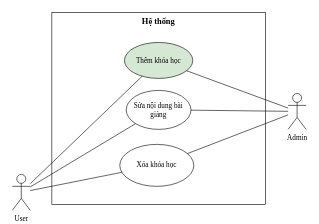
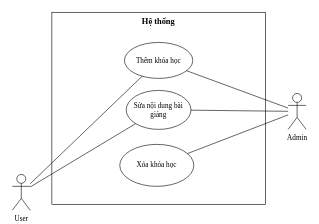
  <mxCell id="0" />
  <mxCell id="1" parent="0" />
  <mxCell id="2" value="&lt;b&gt;&lt;font style=&quot;font-size: 14px;&quot;&gt;Hệ thống&lt;/font&gt;&lt;/b&gt;" style="rounded=0;whiteSpace=wrap;html=1;fontFamily=Times New Roman;verticalAlign=top;" vertex="1" parent="1"><mxGeometry x="86" y="20" width="356" height="320" as="geometry" /></mxCell>
  <mxCell id="3" value="User" style="shape=umlActor;verticalLabelPosition=bottom;verticalAlign=top;html=1;outlineConnect=0;fontFamily=Times New Roman;" vertex="1" parent="1"><mxGeometry x="20" y="290" width="30" height="60" as="geometry" /></mxCell>
  <mxCell id="4" value="Admin" style="shape=umlActor;verticalLabelPosition=bottom;verticalAlign=top;html=1;outlineConnect=0;fontFamily=Times New Roman;" vertex="1" parent="1"><mxGeometry x="480" y="155" width="30" height="60" as="geometry" /></mxCell>
  <mxCell id="5" value="Sửa nội dung bài giảng" style="ellipse;whiteSpace=wrap;html=1;fontFamily=Times New Roman;" vertex="1" parent="1"><mxGeometry x="210" y="150" width="108" height="65" as="geometry" /></mxCell>
  <mxCell id="6" value="Xóa khóa học" style="ellipse;whiteSpace=wrap;html=1;fontFamily=Times New Roman;" vertex="1" parent="1"><mxGeometry x="199.25" y="240" width="123.5" height="70" as="geometry" /></mxCell>
- <mxCell id="7" value="Thêm khóa học" style="ellipse;whiteSpace=wrap;html=1;fontFamily=Times New Roman;fillColor=#d5e8d4;" vertex="1" parent="1"><mxGeometry x="207" y="70" width="114" height="60" as="geometry" /></mxCell>
+ <mxCell id="7" value="Thêm khóa học" style="ellipse;whiteSpace=wrap;html=1;fontFamily=Times New Roman;" vertex="1" parent="1"><mxGeometry x="207" y="70" width="114" height="60" as="geometry" /></mxCell>
  <mxCell id="8" value="" style="endArrow=none;html=1;rounded=0;fontFamily=Times New Roman;fontSize=14;" edge="1" parent="1" source="3" target="5"><mxGeometry width="50" height="50" relative="1" as="geometry"><mxPoint x="240" y="240" as="sourcePoint" /><mxPoint x="290" y="190" as="targetPoint" /></mxGeometry></mxCell>
  <mxCell id="9" value="" style="endArrow=none;html=1;rounded=0;fontFamily=Times New Roman;fontSize=14;" edge="1" parent="1" source="4" target="6"><mxGeometry width="50" height="50" relative="1" as="geometry"><mxPoint x="30" y="109" as="sourcePoint" /><mxPoint x="141" y="100" as="targetPoint" /></mxGeometry></mxCell>
- <mxCell id="10" value="" style="endArrow=none;html=1;rounded=0;fontFamily=Times New Roman;fontSize=14;" edge="1" parent="1" source="3" target="6"><mxGeometry width="50" height="50" relative="1" as="geometry"><mxPoint x="20" y="100" as="sourcePoint" /><mxPoint x="151" y="110" as="targetPoint" /></mxGeometry></mxCell>
  <mxCell id="11" value="" style="endArrow=none;html=1;rounded=0;fontFamily=Times New Roman;fontSize=14;" edge="1" parent="1" source="3" target="7"><mxGeometry width="50" height="50" relative="1" as="geometry"><mxPoint x="50" y="129" as="sourcePoint" /><mxPoint x="161" y="120" as="targetPoint" /></mxGeometry></mxCell>
  <mxCell id="12" value="" style="endArrow=none;html=1;rounded=0;fontFamily=Times New Roman;fontSize=14;" edge="1" parent="1" source="4" target="7"><mxGeometry width="50" height="50" relative="1" as="geometry"><mxPoint x="60" y="139" as="sourcePoint" /><mxPoint x="171" y="130" as="targetPoint" /></mxGeometry></mxCell>
  <mxCell id="13" value="" style="endArrow=none;html=1;rounded=0;fontFamily=Times New Roman;fontSize=14;" edge="1" parent="1" source="4" target="5"><mxGeometry width="50" height="50" relative="1" as="geometry"><mxPoint x="70" y="149" as="sourcePoint" /><mxPoint x="181" y="140" as="targetPoint" /></mxGeometry></mxCell>
